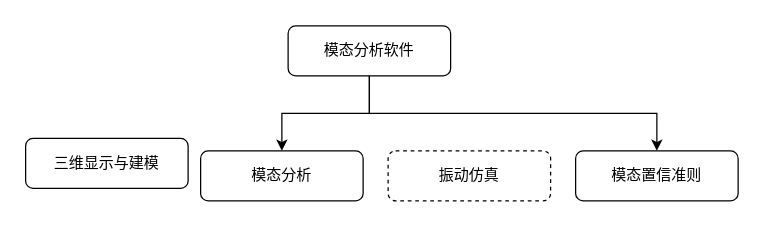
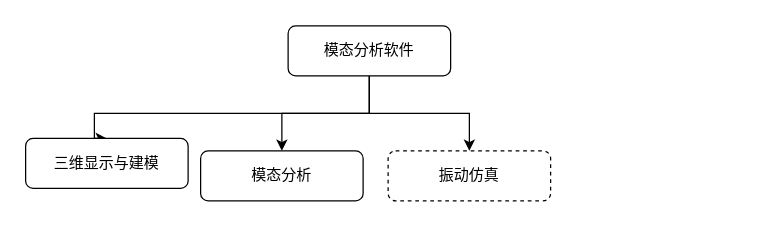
  <mxCell id="0" />
  <mxCell id="1" parent="0" />
+ <mxCell id="2" style="edgeStyle=orthogonalEdgeStyle;rounded=0;orthogonalLoop=1;jettySize=auto;html=1;entryX=0.5;entryY=0;entryDx=0;entryDy=0;" edge="1" parent="1" source="6" target="7"><mxGeometry relative="1" as="geometry"><Array as="points"><mxPoint x="295" y="90" /><mxPoint x="75" y="90" /></Array></mxGeometry></mxCell>
  <mxCell id="3" style="edgeStyle=orthogonalEdgeStyle;rounded=0;orthogonalLoop=1;jettySize=auto;html=1;entryX=0.5;entryY=0;entryDx=0;entryDy=0;" edge="1" parent="1" source="6" target="8"><mxGeometry relative="1" as="geometry" /></mxCell>
- <mxCell id="5" style="edgeStyle=orthogonalEdgeStyle;rounded=0;orthogonalLoop=1;jettySize=auto;html=1;" edge="1" parent="1" source="6" target="10"><mxGeometry relative="1" as="geometry"><Array as="points"><mxPoint x="295" y="90" /><mxPoint x="525" y="90" /></Array></mxGeometry></mxCell>
+ <mxCell id="4" style="edgeStyle=orthogonalEdgeStyle;rounded=0;orthogonalLoop=1;jettySize=auto;html=1;" edge="1" parent="1" source="6" target="9"><mxGeometry relative="1" as="geometry" /></mxCell>
  <mxCell id="6" value="模态分析软件" style="rounded=1;whiteSpace=wrap;html=1;" vertex="1" parent="1"><mxGeometry x="230" y="20" width="130" height="40" as="geometry" /></mxCell>
  <mxCell id="7" value="三维显示与建模" style="rounded=1;whiteSpace=wrap;html=1;" vertex="1" parent="1"><mxGeometry x="20" y="110" width="130" height="40" as="geometry" /></mxCell>
  <mxCell id="8" value="模态分析" style="rounded=1;whiteSpace=wrap;html=1;" vertex="1" parent="1"><mxGeometry x="160" y="120" width="130" height="40" as="geometry" /></mxCell>
  <mxCell id="9" value="振动仿真" style="rounded=1;whiteSpace=wrap;html=1;dashed=1;" vertex="1" parent="1"><mxGeometry x="310" y="120" width="130" height="40" as="geometry" /></mxCell>
- <mxCell id="10" value="模态置信准则" style="rounded=1;whiteSpace=wrap;html=1;" vertex="1" parent="1"><mxGeometry x="460" y="120" width="130" height="40" as="geometry" /></mxCell>
